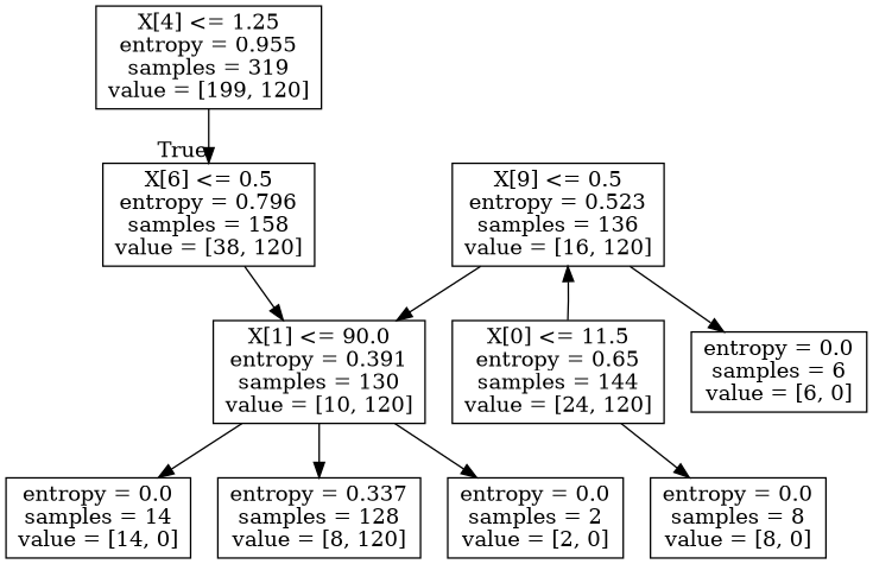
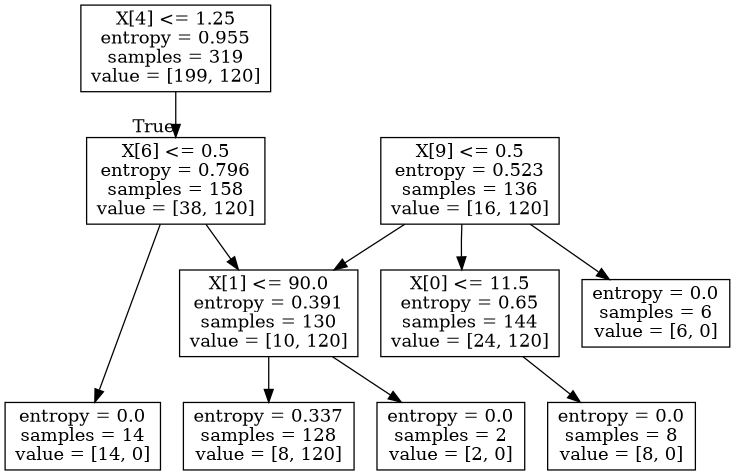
  digraph {
    node [shape=box]
    n1 [label="X[4] <= 1.25\nentropy = 0.955\nsamples = 319\nvalue = [199, 120]"]
    n2 [label="X[6] <= 0.5\nentropy = 0.796\nsamples = 158\nvalue = [38, 120]"]
    n3 [label="entropy = 0.0\nsamples = 14\nvalue = [14, 0]"]
    n4 [label="X[1] <= 90.0\nentropy = 0.391\nsamples = 130\nvalue = [10, 120]"]
    n5 [label="X[0] <= 11.5\nentropy = 0.65\nsamples = 144\nvalue = [24, 120]"]
    n6 [label="entropy = 0.0\nsamples = 8\nvalue = [8, 0]"]
    n7 [label="X[9] <= 0.5\nentropy = 0.523\nsamples = 136\nvalue = [16, 120]"]
    n8 [label="entropy = 0.0\nsamples = 6\nvalue = [6, 0]"]
    n9 [label="entropy = 0.337\nsamples = 128\nvalue = [8, 120]"]
    n10 [label="entropy = 0.0\nsamples = 2\nvalue = [2, 0]"]
    n1 -> n2 [headlabel=True labelangle=45 labeldistance=2.5]
-   n4 -> n3
+   n2 -> n3
    n2 -> n4
    n4 -> n9
    n4 -> n10
    n5 -> n6
-   n5 -> n7
+   n7 -> n5
    n7 -> n4
    n7 -> n8
  }
